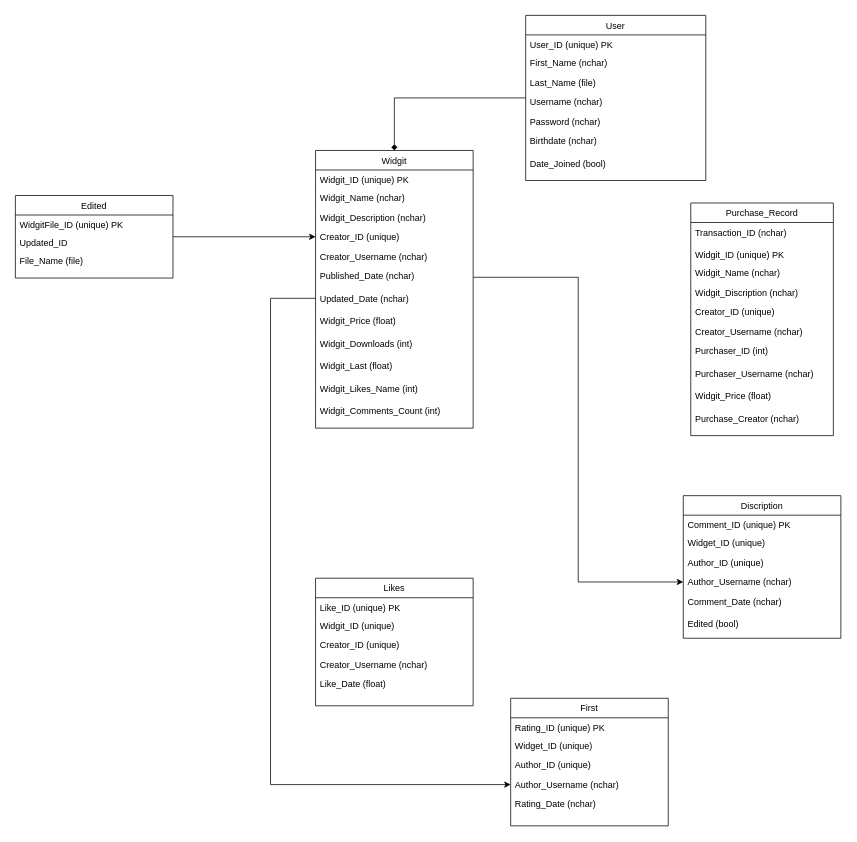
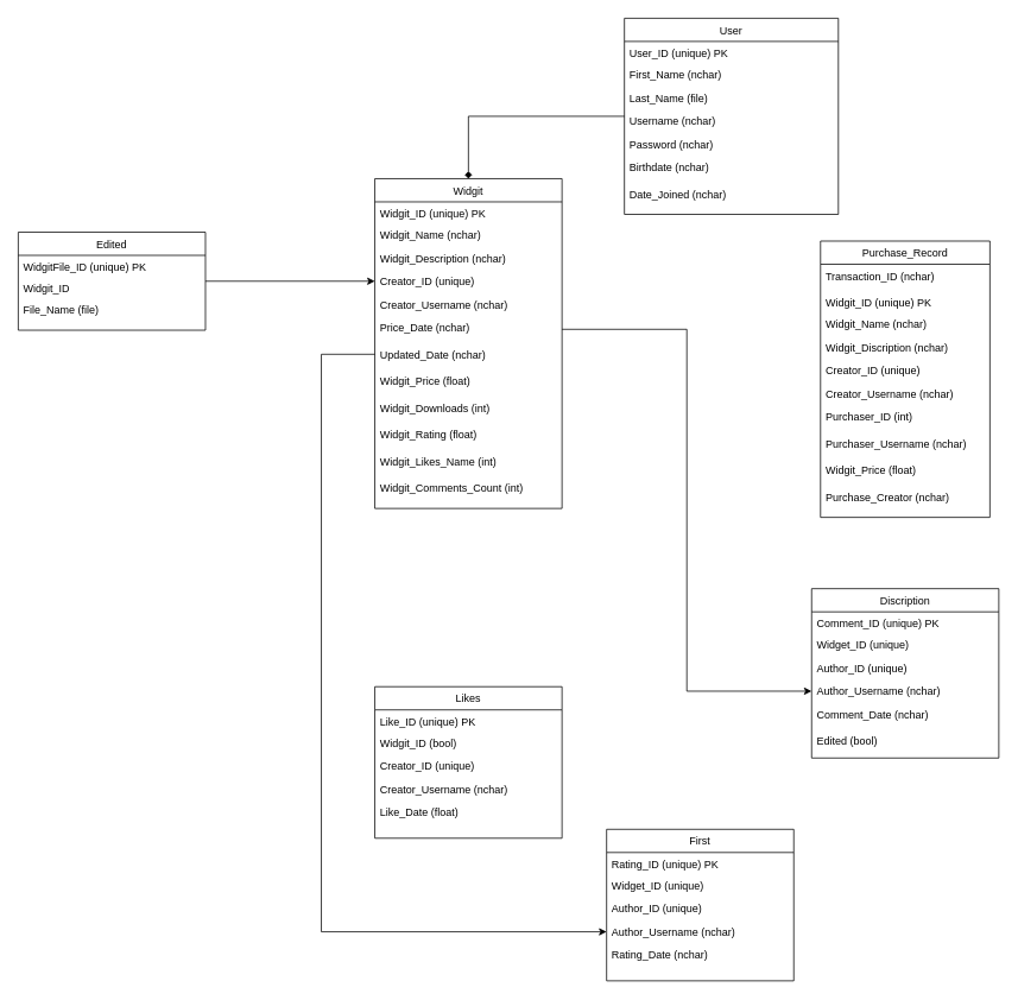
  <mxCell id="0" />
  <mxCell id="1" parent="0" />
  <mxCell id="2" style="edgeStyle=orthogonalEdgeStyle;rounded=0;orthogonalLoop=1;jettySize=auto;html=1;entryX=0.5;entryY=0;entryDx=0;entryDy=0;endArrow=diamond;" parent="1" source="3" target="12" edge="1"><mxGeometry relative="1" as="geometry" /></mxCell>
  <mxCell id="3" value="User" style="swimlane;fontStyle=0;align=center;verticalAlign=top;childLayout=stackLayout;horizontal=1;startSize=26;horizontalStack=0;resizeParent=1;resizeLast=0;collapsible=1;marginBottom=0;rounded=0;shadow=0;strokeWidth=1;" parent="1" vertex="1"><mxGeometry x="700" y="20" width="240" height="220" as="geometry"><mxRectangle x="334" y="80" width="160" height="26" as="alternateBounds" /></mxGeometry></mxCell>
  <mxCell id="4" value="User_ID (unique) PK" style="text;align=left;verticalAlign=top;spacingLeft=4;spacingRight=4;overflow=hidden;rotatable=0;points=[[0,0.5],[1,0.5]];portConstraint=eastwest;" parent="3" vertex="1"><mxGeometry y="26" width="240" height="24" as="geometry" /></mxCell>
  <mxCell id="5" value="First_Name (nchar)" style="text;align=left;verticalAlign=top;spacingLeft=4;spacingRight=4;overflow=hidden;rotatable=0;points=[[0,0.5],[1,0.5]];portConstraint=eastwest;rounded=0;shadow=0;html=0;" parent="3" vertex="1"><mxGeometry y="50" width="240" height="26" as="geometry" /></mxCell>
  <mxCell id="6" value="Last_Name (file)" style="text;align=left;verticalAlign=top;spacingLeft=4;spacingRight=4;overflow=hidden;rotatable=0;points=[[0,0.5],[1,0.5]];portConstraint=eastwest;rounded=0;shadow=0;html=0;" parent="3" vertex="1"><mxGeometry y="76" width="240" height="26" as="geometry" /></mxCell>
  <mxCell id="7" value="Username (nchar)" style="text;align=left;verticalAlign=top;spacingLeft=4;spacingRight=4;overflow=hidden;rotatable=0;points=[[0,0.5],[1,0.5]];portConstraint=eastwest;rounded=0;shadow=0;html=0;" parent="3" vertex="1"><mxGeometry y="102" width="240" height="26" as="geometry" /></mxCell>
  <mxCell id="8" value="Password (nchar)" style="text;align=left;verticalAlign=top;spacingLeft=4;spacingRight=4;overflow=hidden;rotatable=0;points=[[0,0.5],[1,0.5]];portConstraint=eastwest;rounded=0;shadow=0;html=0;" parent="3" vertex="1"><mxGeometry y="128" width="240" height="26" as="geometry" /></mxCell>
  <mxCell id="9" value="Birthdate (nchar) " style="text;align=left;verticalAlign=top;spacingLeft=4;spacingRight=4;overflow=hidden;rotatable=0;points=[[0,0.5],[1,0.5]];portConstraint=eastwest;rounded=0;shadow=0;html=0;" parent="3" vertex="1"><mxGeometry y="154" width="240" height="30" as="geometry" /></mxCell>
- <mxCell id="10" value="Date_Joined (bool)" style="text;align=left;verticalAlign=top;spacingLeft=4;spacingRight=4;overflow=hidden;rotatable=0;points=[[0,0.5],[1,0.5]];portConstraint=eastwest;rounded=0;shadow=0;html=0;" parent="3" vertex="1"><mxGeometry y="184" width="240" height="30" as="geometry" /></mxCell>
+ <mxCell id="10" value="Date_Joined (nchar)" style="text;align=left;verticalAlign=top;spacingLeft=4;spacingRight=4;overflow=hidden;rotatable=0;points=[[0,0.5],[1,0.5]];portConstraint=eastwest;rounded=0;shadow=0;html=0;" parent="3" vertex="1"><mxGeometry y="184" width="240" height="30" as="geometry" /></mxCell>
  <mxCell id="11" style="edgeStyle=orthogonalEdgeStyle;rounded=0;orthogonalLoop=1;jettySize=auto;html=1;entryX=0;entryY=0.5;entryDx=0;entryDy=0;" parent="1" source="12" target="53" edge="1"><mxGeometry relative="1" as="geometry"><mxPoint x="380" y="1070" as="targetPoint" /><Array as="points"><mxPoint x="360" y="397" /><mxPoint x="360" y="1045" /></Array></mxGeometry></mxCell>
  <mxCell id="12" value="Widgit" style="swimlane;fontStyle=0;align=center;verticalAlign=top;childLayout=stackLayout;horizontal=1;startSize=26;horizontalStack=0;resizeParent=1;resizeLast=0;collapsible=1;marginBottom=0;rounded=0;shadow=0;strokeWidth=1;" parent="1" vertex="1"><mxGeometry x="420" y="200" width="210" height="370" as="geometry"><mxRectangle x="334" y="80" width="160" height="26" as="alternateBounds" /></mxGeometry></mxCell>
  <mxCell id="13" value="Widgit_ID (unique) PK" style="text;align=left;verticalAlign=top;spacingLeft=4;spacingRight=4;overflow=hidden;rotatable=0;points=[[0,0.5],[1,0.5]];portConstraint=eastwest;" parent="12" vertex="1"><mxGeometry y="26" width="210" height="24" as="geometry" /></mxCell>
  <mxCell id="14" value="Widgit_Name (nchar)" style="text;align=left;verticalAlign=top;spacingLeft=4;spacingRight=4;overflow=hidden;rotatable=0;points=[[0,0.5],[1,0.5]];portConstraint=eastwest;rounded=0;shadow=0;html=0;" parent="12" vertex="1"><mxGeometry y="50" width="210" height="26" as="geometry" /></mxCell>
  <mxCell id="15" value="Widgit_Description (nchar)" style="text;align=left;verticalAlign=top;spacingLeft=4;spacingRight=4;overflow=hidden;rotatable=0;points=[[0,0.5],[1,0.5]];portConstraint=eastwest;rounded=0;shadow=0;html=0;" parent="12" vertex="1"><mxGeometry y="76" width="210" height="26" as="geometry" /></mxCell>
  <mxCell id="16" value="Creator_ID (unique)" style="text;align=left;verticalAlign=top;spacingLeft=4;spacingRight=4;overflow=hidden;rotatable=0;points=[[0,0.5],[1,0.5]];portConstraint=eastwest;rounded=0;shadow=0;html=0;" parent="12" vertex="1"><mxGeometry y="102" width="210" height="26" as="geometry" /></mxCell>
  <mxCell id="17" value="Creator_Username (nchar)" style="text;align=left;verticalAlign=top;spacingLeft=4;spacingRight=4;overflow=hidden;rotatable=0;points=[[0,0.5],[1,0.5]];portConstraint=eastwest;rounded=0;shadow=0;html=0;" parent="12" vertex="1"><mxGeometry y="128" width="210" height="26" as="geometry" /></mxCell>
- <mxCell id="18" value="Published_Date (nchar) " style="text;align=left;verticalAlign=top;spacingLeft=4;spacingRight=4;overflow=hidden;rotatable=0;points=[[0,0.5],[1,0.5]];portConstraint=eastwest;rounded=0;shadow=0;html=0;" parent="12" vertex="1"><mxGeometry y="154" width="210" height="30" as="geometry" /></mxCell>
+ <mxCell id="18" value="Price_Date (nchar) " style="text;align=left;verticalAlign=top;spacingLeft=4;spacingRight=4;overflow=hidden;rotatable=0;points=[[0,0.5],[1,0.5]];portConstraint=eastwest;rounded=0;shadow=0;html=0;" parent="12" vertex="1"><mxGeometry y="154" width="210" height="30" as="geometry" /></mxCell>
  <mxCell id="19" value="Updated_Date (nchar)" style="text;align=left;verticalAlign=top;spacingLeft=4;spacingRight=4;overflow=hidden;rotatable=0;points=[[0,0.5],[1,0.5]];portConstraint=eastwest;rounded=0;shadow=0;html=0;" parent="12" vertex="1"><mxGeometry y="184" width="210" height="30" as="geometry" /></mxCell>
  <mxCell id="20" value="Widgit_Price (float)" style="text;align=left;verticalAlign=top;spacingLeft=4;spacingRight=4;overflow=hidden;rotatable=0;points=[[0,0.5],[1,0.5]];portConstraint=eastwest;rounded=0;shadow=0;html=0;" parent="12" vertex="1"><mxGeometry y="214" width="210" height="30" as="geometry" /></mxCell>
  <mxCell id="21" value="Widgit_Downloads (int)" style="text;align=left;verticalAlign=top;spacingLeft=4;spacingRight=4;overflow=hidden;rotatable=0;points=[[0,0.5],[1,0.5]];portConstraint=eastwest;rounded=0;shadow=0;html=0;" parent="12" vertex="1"><mxGeometry y="244" width="210" height="30" as="geometry" /></mxCell>
- <mxCell id="22" value="Widgit_Last (float)" style="text;align=left;verticalAlign=top;spacingLeft=4;spacingRight=4;overflow=hidden;rotatable=0;points=[[0,0.5],[1,0.5]];portConstraint=eastwest;rounded=0;shadow=0;html=0;" parent="12" vertex="1"><mxGeometry y="274" width="210" height="30" as="geometry" /></mxCell>
+ <mxCell id="22" value="Widgit_Rating (float)" style="text;align=left;verticalAlign=top;spacingLeft=4;spacingRight=4;overflow=hidden;rotatable=0;points=[[0,0.5],[1,0.5]];portConstraint=eastwest;rounded=0;shadow=0;html=0;" parent="12" vertex="1"><mxGeometry y="274" width="210" height="30" as="geometry" /></mxCell>
  <mxCell id="23" value="Widgit_Likes_Name (int)" style="text;align=left;verticalAlign=top;spacingLeft=4;spacingRight=4;overflow=hidden;rotatable=0;points=[[0,0.5],[1,0.5]];portConstraint=eastwest;rounded=0;shadow=0;html=0;" parent="12" vertex="1"><mxGeometry y="304" width="210" height="30" as="geometry" /></mxCell>
  <mxCell id="24" value="Widgit_Comments_Count (int)" style="text;align=left;verticalAlign=top;spacingLeft=4;spacingRight=4;overflow=hidden;rotatable=0;points=[[0,0.5],[1,0.5]];portConstraint=eastwest;rounded=0;shadow=0;html=0;" parent="12" vertex="1"><mxGeometry y="334" width="210" height="30" as="geometry" /></mxCell>
  <mxCell id="25" value="Purchase_Record" style="swimlane;fontStyle=0;align=center;verticalAlign=top;childLayout=stackLayout;horizontal=1;startSize=26;horizontalStack=0;resizeParent=1;resizeLast=0;collapsible=1;marginBottom=0;rounded=0;shadow=0;strokeWidth=1;" parent="1" vertex="1"><mxGeometry x="920" y="270" width="190" height="310" as="geometry"><mxRectangle x="334" y="80" width="160" height="26" as="alternateBounds" /></mxGeometry></mxCell>
  <mxCell id="26" value="Transaction_ID (nchar)" style="text;align=left;verticalAlign=top;spacingLeft=4;spacingRight=4;overflow=hidden;rotatable=0;points=[[0,0.5],[1,0.5]];portConstraint=eastwest;rounded=0;shadow=0;html=0;" parent="25" vertex="1"><mxGeometry y="26" width="190" height="30" as="geometry" /></mxCell>
  <mxCell id="27" value="Widgit_ID (unique) PK" style="text;align=left;verticalAlign=top;spacingLeft=4;spacingRight=4;overflow=hidden;rotatable=0;points=[[0,0.5],[1,0.5]];portConstraint=eastwest;" parent="25" vertex="1"><mxGeometry y="56" width="190" height="24" as="geometry" /></mxCell>
  <mxCell id="28" value="Widgit_Name (nchar)" style="text;align=left;verticalAlign=top;spacingLeft=4;spacingRight=4;overflow=hidden;rotatable=0;points=[[0,0.5],[1,0.5]];portConstraint=eastwest;rounded=0;shadow=0;html=0;" parent="25" vertex="1"><mxGeometry y="80" width="190" height="26" as="geometry" /></mxCell>
  <mxCell id="29" value="Widgit_Discription (nchar)" style="text;align=left;verticalAlign=top;spacingLeft=4;spacingRight=4;overflow=hidden;rotatable=0;points=[[0,0.5],[1,0.5]];portConstraint=eastwest;rounded=0;shadow=0;html=0;" parent="25" vertex="1"><mxGeometry y="106" width="190" height="26" as="geometry" /></mxCell>
  <mxCell id="30" value="Creator_ID (unique)" style="text;align=left;verticalAlign=top;spacingLeft=4;spacingRight=4;overflow=hidden;rotatable=0;points=[[0,0.5],[1,0.5]];portConstraint=eastwest;rounded=0;shadow=0;html=0;" parent="25" vertex="1"><mxGeometry y="132" width="190" height="26" as="geometry" /></mxCell>
  <mxCell id="31" value="Creator_Username (nchar)" style="text;align=left;verticalAlign=top;spacingLeft=4;spacingRight=4;overflow=hidden;rotatable=0;points=[[0,0.5],[1,0.5]];portConstraint=eastwest;rounded=0;shadow=0;html=0;" parent="25" vertex="1"><mxGeometry y="158" width="190" height="26" as="geometry" /></mxCell>
  <mxCell id="32" value="Purchaser_ID (int)" style="text;align=left;verticalAlign=top;spacingLeft=4;spacingRight=4;overflow=hidden;rotatable=0;points=[[0,0.5],[1,0.5]];portConstraint=eastwest;rounded=0;shadow=0;html=0;" parent="25" vertex="1"><mxGeometry y="184" width="190" height="30" as="geometry" /></mxCell>
  <mxCell id="33" value="Purchaser_Username (nchar)" style="text;align=left;verticalAlign=top;spacingLeft=4;spacingRight=4;overflow=hidden;rotatable=0;points=[[0,0.5],[1,0.5]];portConstraint=eastwest;rounded=0;shadow=0;html=0;" parent="25" vertex="1"><mxGeometry y="214" width="190" height="30" as="geometry" /></mxCell>
  <mxCell id="34" value="Widgit_Price (float)" style="text;align=left;verticalAlign=top;spacingLeft=4;spacingRight=4;overflow=hidden;rotatable=0;points=[[0,0.5],[1,0.5]];portConstraint=eastwest;rounded=0;shadow=0;html=0;" parent="25" vertex="1"><mxGeometry y="244" width="190" height="30" as="geometry" /></mxCell>
  <mxCell id="35" value="Purchase_Creator (nchar)" style="text;align=left;verticalAlign=top;spacingLeft=4;spacingRight=4;overflow=hidden;rotatable=0;points=[[0,0.5],[1,0.5]];portConstraint=eastwest;rounded=0;shadow=0;html=0;" parent="25" vertex="1"><mxGeometry y="274" width="190" height="30" as="geometry" /></mxCell>
  <mxCell id="36" value="Discription" style="swimlane;fontStyle=0;align=center;verticalAlign=top;childLayout=stackLayout;horizontal=1;startSize=26;horizontalStack=0;resizeParent=1;resizeLast=0;collapsible=1;marginBottom=0;rounded=0;shadow=0;strokeWidth=1;" parent="1" vertex="1"><mxGeometry x="910" y="660" width="210" height="190" as="geometry"><mxRectangle x="334" y="80" width="160" height="26" as="alternateBounds" /></mxGeometry></mxCell>
  <mxCell id="37" value="Comment_ID (unique) PK" style="text;align=left;verticalAlign=top;spacingLeft=4;spacingRight=4;overflow=hidden;rotatable=0;points=[[0,0.5],[1,0.5]];portConstraint=eastwest;" parent="36" vertex="1"><mxGeometry y="26" width="210" height="24" as="geometry" /></mxCell>
  <mxCell id="38" value="Widget_ID (unique) " style="text;align=left;verticalAlign=top;spacingLeft=4;spacingRight=4;overflow=hidden;rotatable=0;points=[[0,0.5],[1,0.5]];portConstraint=eastwest;rounded=0;shadow=0;html=0;" parent="36" vertex="1"><mxGeometry y="50" width="210" height="26" as="geometry" /></mxCell>
  <mxCell id="39" value="Author_ID (unique)" style="text;align=left;verticalAlign=top;spacingLeft=4;spacingRight=4;overflow=hidden;rotatable=0;points=[[0,0.5],[1,0.5]];portConstraint=eastwest;rounded=0;shadow=0;html=0;" parent="36" vertex="1"><mxGeometry y="76" width="210" height="26" as="geometry" /></mxCell>
  <mxCell id="40" value="Author_Username (nchar)" style="text;align=left;verticalAlign=top;spacingLeft=4;spacingRight=4;overflow=hidden;rotatable=0;points=[[0,0.5],[1,0.5]];portConstraint=eastwest;rounded=0;shadow=0;html=0;" parent="36" vertex="1"><mxGeometry y="102" width="210" height="26" as="geometry" /></mxCell>
  <mxCell id="41" value="Comment_Date (nchar) " style="text;align=left;verticalAlign=top;spacingLeft=4;spacingRight=4;overflow=hidden;rotatable=0;points=[[0,0.5],[1,0.5]];portConstraint=eastwest;rounded=0;shadow=0;html=0;" parent="36" vertex="1"><mxGeometry y="128" width="210" height="30" as="geometry" /></mxCell>
  <mxCell id="42" value="Edited (bool)" style="text;align=left;verticalAlign=top;spacingLeft=4;spacingRight=4;overflow=hidden;rotatable=0;points=[[0,0.5],[1,0.5]];portConstraint=eastwest;rounded=0;shadow=0;html=0;" parent="36" vertex="1"><mxGeometry y="158" width="210" height="30" as="geometry" /></mxCell>
  <mxCell id="43" value="Likes" style="swimlane;fontStyle=0;align=center;verticalAlign=top;childLayout=stackLayout;horizontal=1;startSize=26;horizontalStack=0;resizeParent=1;resizeLast=0;collapsible=1;marginBottom=0;rounded=0;shadow=0;strokeWidth=1;" parent="1" vertex="1"><mxGeometry x="420" y="770" width="210" height="170" as="geometry"><mxRectangle x="334" y="80" width="160" height="26" as="alternateBounds" /></mxGeometry></mxCell>
  <mxCell id="44" value="Like_ID (unique) PK" style="text;align=left;verticalAlign=top;spacingLeft=4;spacingRight=4;overflow=hidden;rotatable=0;points=[[0,0.5],[1,0.5]];portConstraint=eastwest;" parent="43" vertex="1"><mxGeometry y="26" width="210" height="24" as="geometry" /></mxCell>
- <mxCell id="45" value="Widgit_ID (unique) " style="text;align=left;verticalAlign=top;spacingLeft=4;spacingRight=4;overflow=hidden;rotatable=0;points=[[0,0.5],[1,0.5]];portConstraint=eastwest;rounded=0;shadow=0;html=0;" parent="43" vertex="1"><mxGeometry y="50" width="210" height="26" as="geometry" /></mxCell>
+ <mxCell id="45" value="Widgit_ID (bool) " style="text;align=left;verticalAlign=top;spacingLeft=4;spacingRight=4;overflow=hidden;rotatable=0;points=[[0,0.5],[1,0.5]];portConstraint=eastwest;rounded=0;shadow=0;html=0;" parent="43" vertex="1"><mxGeometry y="50" width="210" height="26" as="geometry" /></mxCell>
  <mxCell id="46" value="Creator_ID (unique)" style="text;align=left;verticalAlign=top;spacingLeft=4;spacingRight=4;overflow=hidden;rotatable=0;points=[[0,0.5],[1,0.5]];portConstraint=eastwest;rounded=0;shadow=0;html=0;" parent="43" vertex="1"><mxGeometry y="76" width="210" height="26" as="geometry" /></mxCell>
  <mxCell id="47" value="Creator_Username (nchar)" style="text;align=left;verticalAlign=top;spacingLeft=4;spacingRight=4;overflow=hidden;rotatable=0;points=[[0,0.5],[1,0.5]];portConstraint=eastwest;rounded=0;shadow=0;html=0;" parent="43" vertex="1"><mxGeometry y="102" width="210" height="26" as="geometry" /></mxCell>
  <mxCell id="48" value="Like_Date (float) " style="text;align=left;verticalAlign=top;spacingLeft=4;spacingRight=4;overflow=hidden;rotatable=0;points=[[0,0.5],[1,0.5]];portConstraint=eastwest;rounded=0;shadow=0;html=0;" parent="43" vertex="1"><mxGeometry y="128" width="210" height="30" as="geometry" /></mxCell>
  <mxCell id="49" value="First" style="swimlane;fontStyle=0;align=center;verticalAlign=top;childLayout=stackLayout;horizontal=1;startSize=26;horizontalStack=0;resizeParent=1;resizeLast=0;collapsible=1;marginBottom=0;rounded=0;shadow=0;strokeWidth=1;" parent="1" vertex="1"><mxGeometry x="680" y="930" width="210" height="170" as="geometry"><mxRectangle x="334" y="80" width="160" height="26" as="alternateBounds" /></mxGeometry></mxCell>
  <mxCell id="50" value="Rating_ID (unique) PK" style="text;align=left;verticalAlign=top;spacingLeft=4;spacingRight=4;overflow=hidden;rotatable=0;points=[[0,0.5],[1,0.5]];portConstraint=eastwest;" parent="49" vertex="1"><mxGeometry y="26" width="210" height="24" as="geometry" /></mxCell>
  <mxCell id="51" value="Widget_ID (unique) " style="text;align=left;verticalAlign=top;spacingLeft=4;spacingRight=4;overflow=hidden;rotatable=0;points=[[0,0.5],[1,0.5]];portConstraint=eastwest;rounded=0;shadow=0;html=0;" parent="49" vertex="1"><mxGeometry y="50" width="210" height="26" as="geometry" /></mxCell>
  <mxCell id="52" value="Author_ID (unique)" style="text;align=left;verticalAlign=top;spacingLeft=4;spacingRight=4;overflow=hidden;rotatable=0;points=[[0,0.5],[1,0.5]];portConstraint=eastwest;rounded=0;shadow=0;html=0;" parent="49" vertex="1"><mxGeometry y="76" width="210" height="26" as="geometry" /></mxCell>
  <mxCell id="53" value="Author_Username (nchar)" style="text;align=left;verticalAlign=top;spacingLeft=4;spacingRight=4;overflow=hidden;rotatable=0;points=[[0,0.5],[1,0.5]];portConstraint=eastwest;rounded=0;shadow=0;html=0;" parent="49" vertex="1"><mxGeometry y="102" width="210" height="26" as="geometry" /></mxCell>
  <mxCell id="54" value="Rating_Date (nchar) " style="text;align=left;verticalAlign=top;spacingLeft=4;spacingRight=4;overflow=hidden;rotatable=0;points=[[0,0.5],[1,0.5]];portConstraint=eastwest;rounded=0;shadow=0;html=0;" parent="49" vertex="1"><mxGeometry y="128" width="210" height="30" as="geometry" /></mxCell>
  <mxCell id="55" style="edgeStyle=orthogonalEdgeStyle;rounded=0;orthogonalLoop=1;jettySize=auto;html=1;entryX=0;entryY=0.5;entryDx=0;entryDy=0;" parent="1" source="18" target="40" edge="1"><mxGeometry relative="1" as="geometry" /></mxCell>
  <mxCell id="56" style="edgeStyle=orthogonalEdgeStyle;rounded=0;orthogonalLoop=1;jettySize=auto;html=1;entryX=0;entryY=0.5;entryDx=0;entryDy=0;" edge="1" parent="1" source="57" target="16"><mxGeometry relative="1" as="geometry" /></mxCell>
  <mxCell id="57" value="Edited" style="swimlane;fontStyle=0;align=center;verticalAlign=top;childLayout=stackLayout;horizontal=1;startSize=26;horizontalStack=0;resizeParent=1;resizeLast=0;collapsible=1;marginBottom=0;rounded=0;shadow=0;strokeWidth=1;" vertex="1" parent="1"><mxGeometry x="20" y="260" width="210" height="110" as="geometry"><mxRectangle x="334" y="80" width="160" height="26" as="alternateBounds" /></mxGeometry></mxCell>
  <mxCell id="58" value="WidgitFile_ID (unique) PK" style="text;align=left;verticalAlign=top;spacingLeft=4;spacingRight=4;overflow=hidden;rotatable=0;points=[[0,0.5],[1,0.5]];portConstraint=eastwest;" vertex="1" parent="57"><mxGeometry y="26" width="210" height="24" as="geometry" /></mxCell>
- <mxCell id="59" value="Updated_ID" style="text;align=left;verticalAlign=top;spacingLeft=4;spacingRight=4;overflow=hidden;rotatable=0;points=[[0,0.5],[1,0.5]];portConstraint=eastwest;" vertex="1" parent="57"><mxGeometry y="50" width="210" height="24" as="geometry" /></mxCell>
+ <mxCell id="59" value="Widgit_ID" style="text;align=left;verticalAlign=top;spacingLeft=4;spacingRight=4;overflow=hidden;rotatable=0;points=[[0,0.5],[1,0.5]];portConstraint=eastwest;" vertex="1" parent="57"><mxGeometry y="50" width="210" height="24" as="geometry" /></mxCell>
  <mxCell id="60" value="File_Name (file)" style="text;align=left;verticalAlign=top;spacingLeft=4;spacingRight=4;overflow=hidden;rotatable=0;points=[[0,0.5],[1,0.5]];portConstraint=eastwest;" vertex="1" parent="57"><mxGeometry y="74" width="210" height="24" as="geometry" /></mxCell>
